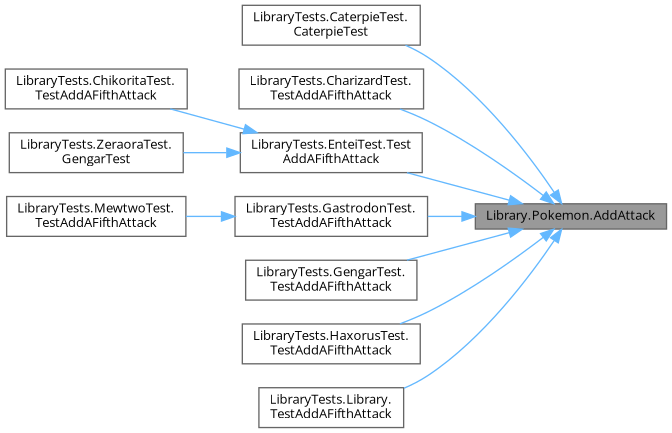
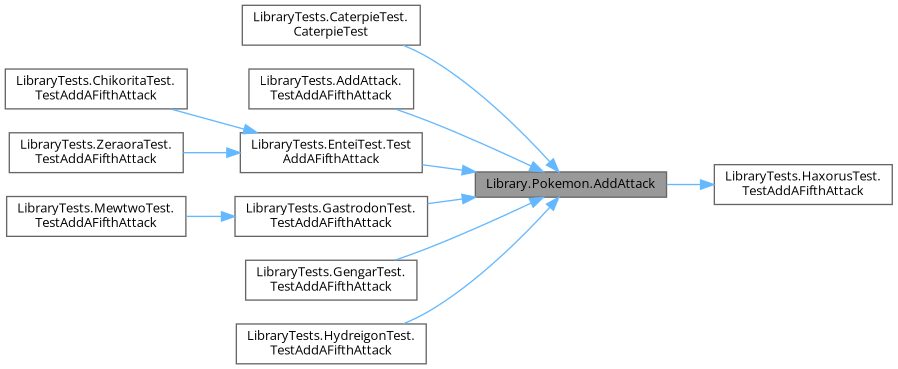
  digraph {
    fontname="Open Sans"
    rankdir=RL
    node [color=grey40 fillcolor=white fontname="Open Sans" fontsize=10 shape=box style=filled]
    edge [color=steelblue1 dir=back fontname="Open Sans" fontsize=10 labelfontname=Helvetica labelfontsize=10 style=solid]
    n1 [color=gray40 fillcolor=grey60 fontcolor=black height=0.2 label="Library.Pokemon.AddAttack" width=0.4]
    n2 [height=0.2 label="LibraryTests.CaterpieTest.\lCaterpieTest" width=0.4]
-   n3 [height=0.2 label="LibraryTests.CharizardTest.\lTestAddAFifthAttack" width=0.4]
+   n3 [height=0.2 label="LibraryTests.AddAttack.\lTestAddAFifthAttack" width=0.4]
    n4 [height=0.2 label="LibraryTests.EnteiTest.Test\lAddAFifthAttack" width=0.4]
    n5 [height=0.2 label="LibraryTests.GastrodonTest.\lTestAddAFifthAttack" width=0.4]
    n6 [height=0.2 label="LibraryTests.GengarTest.\lTestAddAFifthAttack" width=0.4]
    n7 [height=0.2 label="LibraryTests.HaxorusTest.\lTestAddAFifthAttack" width=0.4]
-   n8 [height=0.2 label="LibraryTests.Library.\lTestAddAFifthAttack" width=0.4]
+   n8 [height=0.2 label="LibraryTests.HydreigonTest.\lTestAddAFifthAttack" width=0.4]
    n9 [height=0.2 label="LibraryTests.ChikoritaTest.\lTestAddAFifthAttack" width=0.4]
-   n10 [height=0.2 label="LibraryTests.ZeraoraTest.\lGengarTest" width=0.4]
+   n10 [height=0.2 label="LibraryTests.ZeraoraTest.\lTestAddAFifthAttack" width=0.4]
    n11 [height=0.2 label="LibraryTests.MewtwoTest.\lTestAddAFifthAttack" width=0.4]
    n1 -> n2
    n1 -> n3
    n1 -> n4
    n1 -> n5
    n1 -> n6
-   n1 -> n7
+   n7 -> n1
    n1 -> n8
    n4 -> n9
    n4 -> n10
    n5 -> n11
  }
